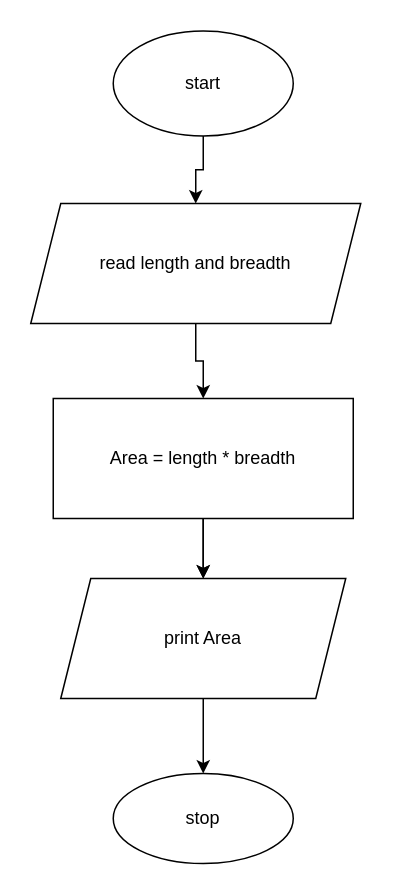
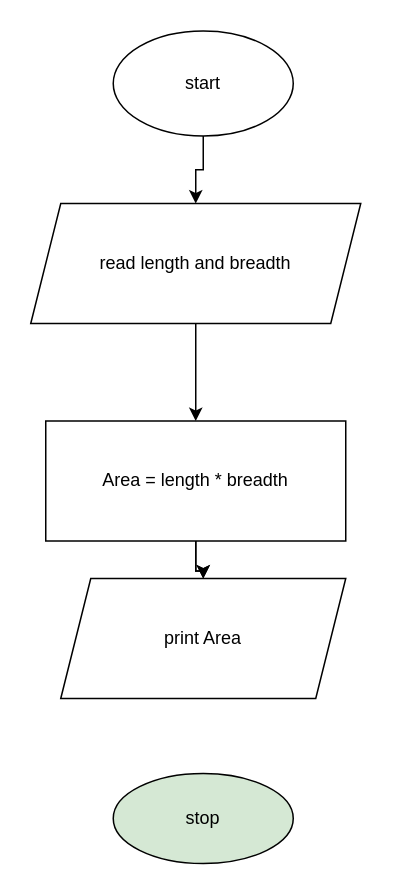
  <mxCell id="0" />
  <mxCell id="1" parent="0" />
  <mxCell id="2" style="edgeStyle=orthogonalEdgeStyle;rounded=0;orthogonalLoop=1;jettySize=auto;html=1;entryX=0.5;entryY=0;entryDx=0;entryDy=0;" edge="1" parent="1" source="3" target="5"><mxGeometry relative="1" as="geometry" /></mxCell>
  <mxCell id="3" value="start" style="ellipse;whiteSpace=wrap;html=1;" vertex="1" parent="1"><mxGeometry x="75" y="20" width="120" height="70" as="geometry" /></mxCell>
  <mxCell id="4" style="edgeStyle=orthogonalEdgeStyle;rounded=0;orthogonalLoop=1;jettySize=auto;html=1;entryX=0.5;entryY=0;entryDx=0;entryDy=0;" edge="1" parent="1" source="5" target="8"><mxGeometry relative="1" as="geometry" /></mxCell>
  <mxCell id="5" value="read length and breadth" style="shape=parallelogram;perimeter=parallelogramPerimeter;whiteSpace=wrap;html=1;fixedSize=1;" vertex="1" parent="1"><mxGeometry x="20" y="135" width="220" height="80" as="geometry" /></mxCell>
  <mxCell id="6" style="edgeStyle=orthogonalEdgeStyle;rounded=0;orthogonalLoop=1;jettySize=auto;html=1;entryX=0.5;entryY=0;entryDx=0;entryDy=0;" edge="1" parent="1" source="8" target="10"><mxGeometry relative="1" as="geometry" /></mxCell>
  <mxCell id="7" value="" style="edgeStyle=orthogonalEdgeStyle;rounded=0;orthogonalLoop=1;jettySize=auto;html=1;" edge="1" parent="1" source="8" target="10"><mxGeometry relative="1" as="geometry" /></mxCell>
- <mxCell id="8" value="Area = length * breadth" style="rounded=0;whiteSpace=wrap;html=1;" vertex="1" parent="1"><mxGeometry x="35" y="265" width="200" height="80" as="geometry" /></mxCell>
- <mxCell id="9" style="edgeStyle=orthogonalEdgeStyle;rounded=0;orthogonalLoop=1;jettySize=auto;html=1;entryX=0.5;entryY=0;entryDx=0;entryDy=0;" edge="1" parent="1" source="10" target="11"><mxGeometry relative="1" as="geometry" /></mxCell>
+ <mxCell id="8" value="Area = length * breadth" style="rounded=0;whiteSpace=wrap;html=1;" vertex="1" parent="1"><mxGeometry x="30" y="280" width="200" height="80" as="geometry" /></mxCell>
  <mxCell id="10" value="print Area" style="shape=parallelogram;perimeter=parallelogramPerimeter;whiteSpace=wrap;html=1;fixedSize=1;" vertex="1" parent="1"><mxGeometry x="40" y="385" width="190" height="80" as="geometry" /></mxCell>
- <mxCell id="11" value="stop" style="ellipse;whiteSpace=wrap;html=1;" vertex="1" parent="1"><mxGeometry x="75" y="515" width="120" height="60" as="geometry" /></mxCell>
+ <mxCell id="11" value="stop" style="ellipse;whiteSpace=wrap;html=1;fillColor=#d5e8d4;" vertex="1" parent="1"><mxGeometry x="75" y="515" width="120" height="60" as="geometry" /></mxCell>
